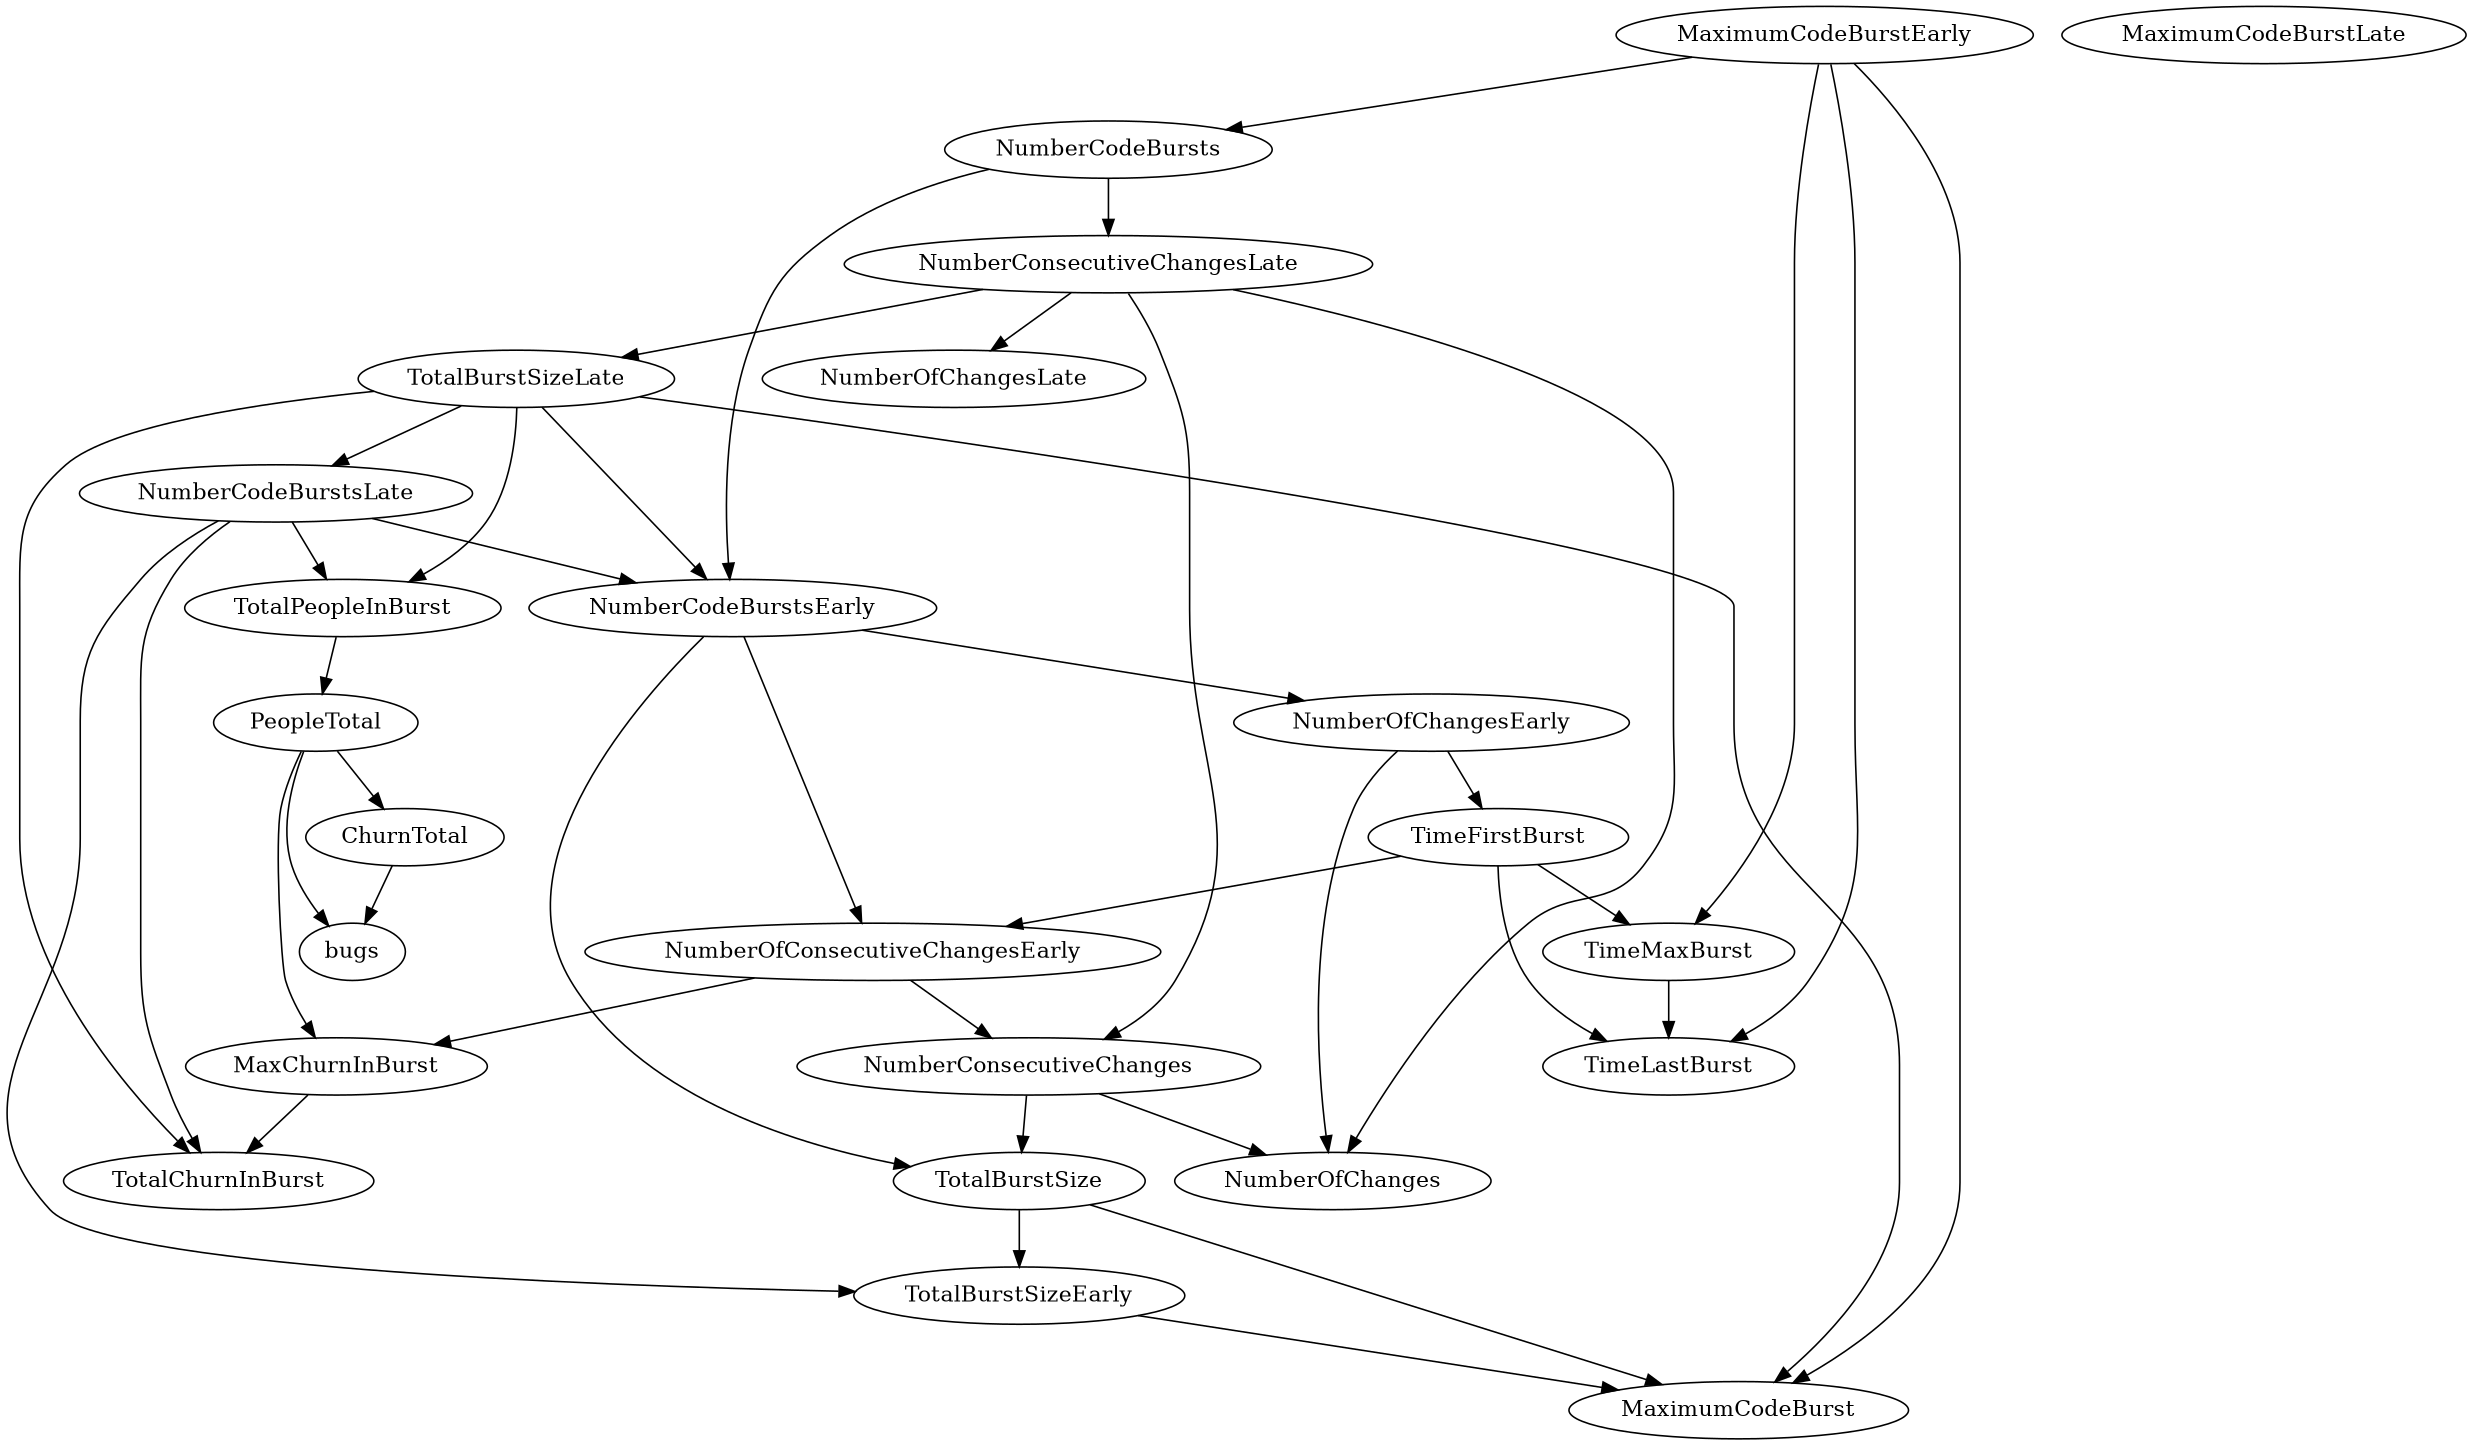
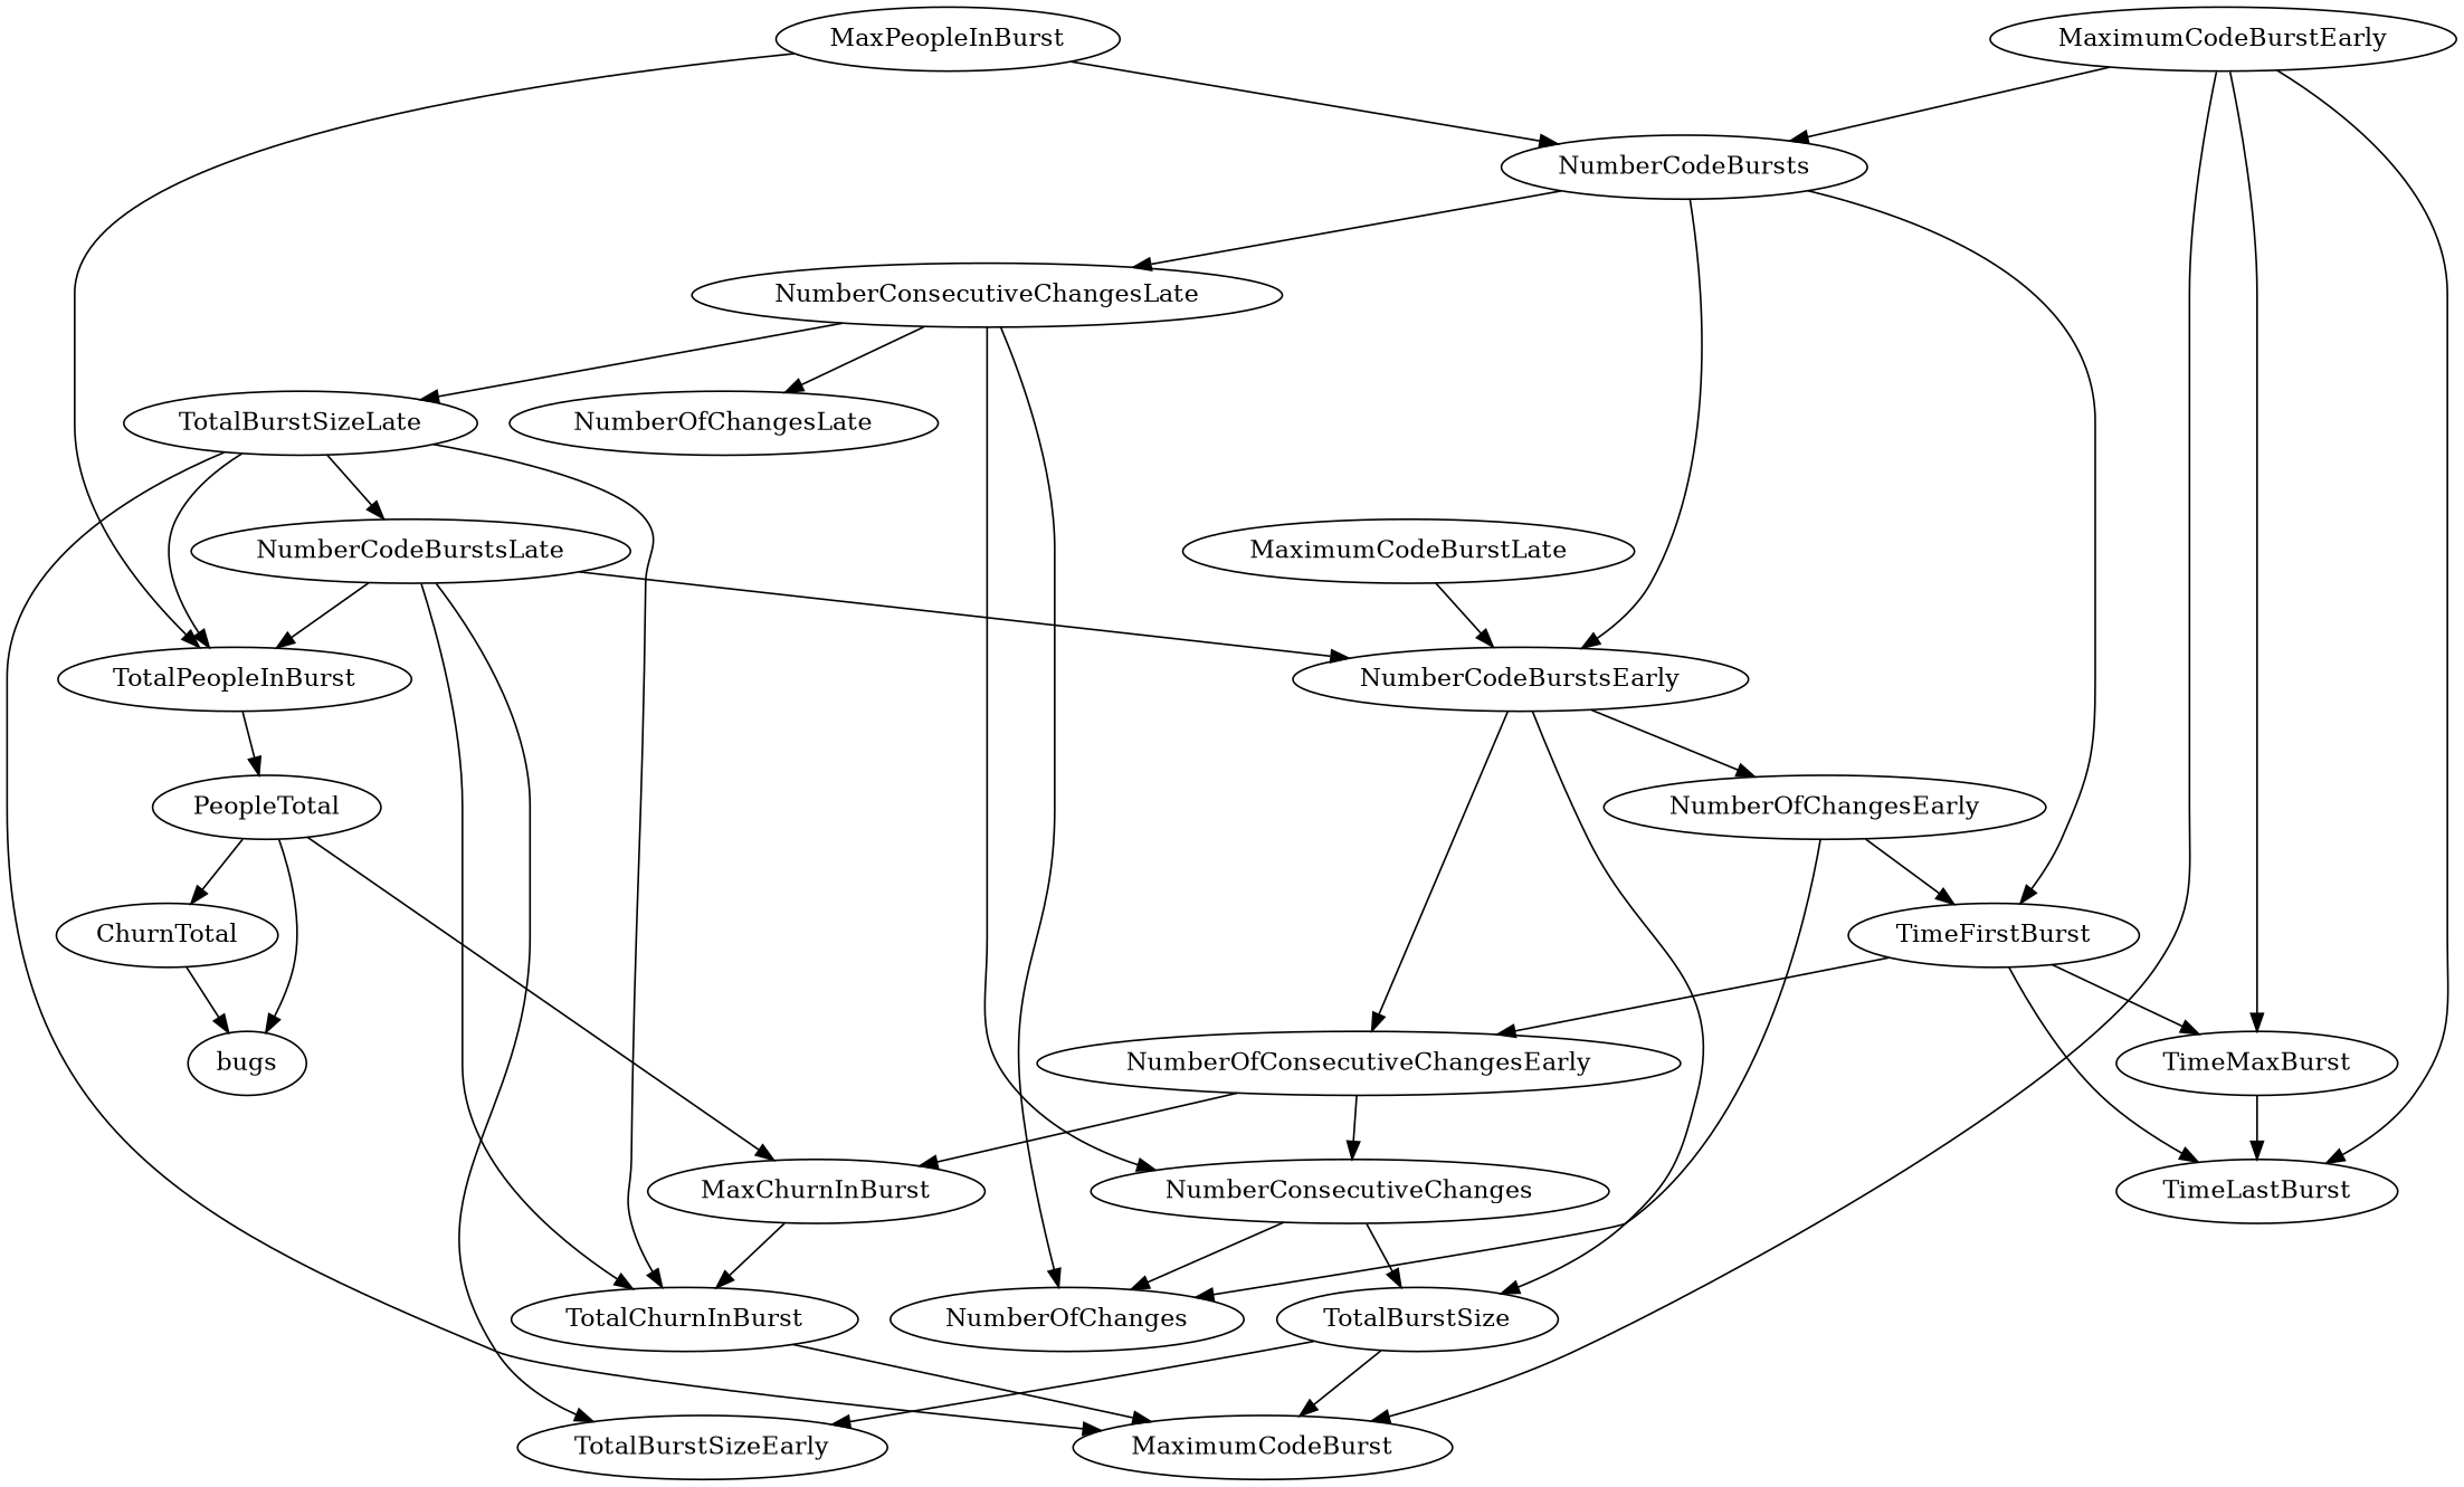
  digraph {
    TotalPeopleInBurst
    PeopleTotal
    MaxChurnInBurst
    ChurnTotal
    bugs
    MaximumCodeBurstLate
+   MaxPeopleInBurst
    NumberCodeBursts
    NumberCodeBurstsEarly
    TimeFirstBurst
    NumberConsecutiveChangesLate
    TotalBurstSizeLate
    NumberCodeBurstsLate
    TotalChurnInBurst
    MaximumCodeBurst
    TotalBurstSizeEarly
    NumberOfChangesEarly
    NumberOfConsecutiveChangesEarly
    TotalBurstSize
    NumberOfChanges
    TimeMaxBurst
    TimeLastBurst
    NumberConsecutiveChanges
    MaximumCodeBurstEarly
    NumberOfChangesLate
    TotalPeopleInBurst -> PeopleTotal
    PeopleTotal -> MaxChurnInBurst
    PeopleTotal -> ChurnTotal
    PeopleTotal -> bugs
    MaxChurnInBurst -> TotalChurnInBurst
    ChurnTotal -> bugs
+   MaxPeopleInBurst -> TotalPeopleInBurst
+   MaxPeopleInBurst -> NumberCodeBursts
    NumberCodeBursts -> NumberCodeBurstsEarly
+   NumberCodeBursts -> TimeFirstBurst
    NumberCodeBursts -> NumberConsecutiveChangesLate
    NumberCodeBurstsEarly -> NumberOfChangesEarly
    NumberCodeBurstsEarly -> NumberOfConsecutiveChangesEarly
    NumberCodeBurstsEarly -> TotalBurstSize
    TimeFirstBurst -> NumberOfConsecutiveChangesEarly
    TimeFirstBurst -> TimeMaxBurst
    TimeFirstBurst -> TimeLastBurst
    NumberConsecutiveChangesLate -> TotalBurstSizeLate
    NumberConsecutiveChangesLate -> NumberOfChanges
    NumberConsecutiveChangesLate -> NumberConsecutiveChanges
    NumberConsecutiveChangesLate -> NumberOfChangesLate
    TotalBurstSizeLate -> TotalPeopleInBurst
-   TotalBurstSizeLate -> NumberCodeBurstsEarly
+   MaximumCodeBurstLate -> NumberCodeBurstsEarly
    TotalBurstSizeLate -> NumberCodeBurstsLate
    TotalBurstSizeLate -> TotalChurnInBurst
    TotalBurstSizeLate -> MaximumCodeBurst
    NumberCodeBurstsLate -> TotalPeopleInBurst
    NumberCodeBurstsLate -> NumberCodeBurstsEarly
    NumberCodeBurstsLate -> TotalChurnInBurst
    NumberCodeBurstsLate -> TotalBurstSizeEarly
-   TotalBurstSizeEarly -> MaximumCodeBurst
+   TotalChurnInBurst -> MaximumCodeBurst
    NumberOfChangesEarly -> TimeFirstBurst
    NumberOfChangesEarly -> NumberOfChanges
    NumberOfConsecutiveChangesEarly -> MaxChurnInBurst
    NumberOfConsecutiveChangesEarly -> NumberConsecutiveChanges
    TotalBurstSize -> MaximumCodeBurst
    TotalBurstSize -> TotalBurstSizeEarly
    TimeMaxBurst -> TimeLastBurst
    NumberConsecutiveChanges -> TotalBurstSize
    NumberConsecutiveChanges -> NumberOfChanges
    MaximumCodeBurstEarly -> NumberCodeBursts
    MaximumCodeBurstEarly -> MaximumCodeBurst
    MaximumCodeBurstEarly -> TimeMaxBurst
    MaximumCodeBurstEarly -> TimeLastBurst
  }
